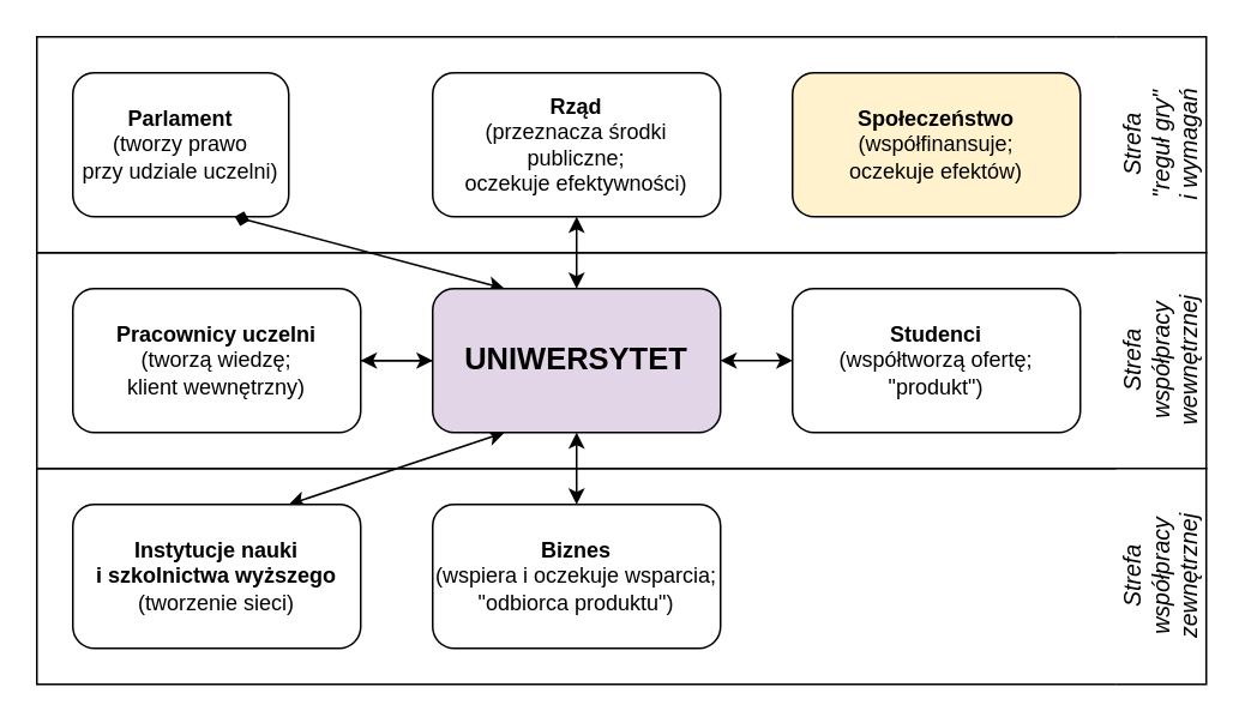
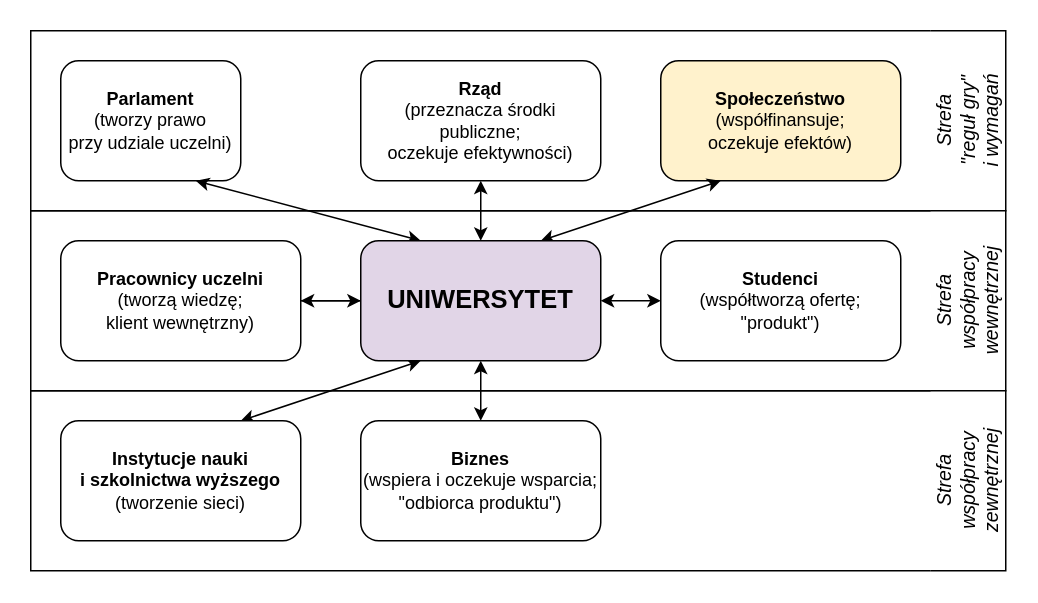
  <mxCell id="0" />
  <mxCell id="1" parent="0" />
  <mxCell id="2" value="&lt;b&gt;Parlament&lt;/b&gt;&lt;br&gt;(tworzy prawo &lt;br&gt;przy udziale uczelni)" style="rounded=1;whiteSpace=wrap;html=1;" parent="1" vertex="1"><mxGeometry x="40" y="40" width="120" height="80" as="geometry" /></mxCell>
  <mxCell id="3" value="" style="edgeStyle=orthogonalEdgeStyle;rounded=0;orthogonalLoop=1;jettySize=auto;html=1;startArrow=classic;startFill=1;" parent="1" source="4" target="10" edge="1"><mxGeometry relative="1" as="geometry" /></mxCell>
  <mxCell id="4" value="&lt;b&gt;Rząd&lt;/b&gt;&lt;br&gt;(przeznacza środki publiczne; &lt;br&gt;oczekuje efektywności)" style="rounded=1;whiteSpace=wrap;html=1;" parent="1" vertex="1"><mxGeometry x="240" y="40" width="160" height="80" as="geometry" /></mxCell>
  <mxCell id="5" value="&lt;b&gt;Społeczeństwo&lt;/b&gt;&lt;br&gt;(współfinansuje; &lt;br&gt;oczekuje efektów)" style="rounded=1;whiteSpace=wrap;html=1;fillColor=#fff2cc;" parent="1" vertex="1"><mxGeometry x="440" y="40" width="160" height="80" as="geometry" /></mxCell>
  <mxCell id="6" value="" style="edgeStyle=orthogonalEdgeStyle;rounded=0;orthogonalLoop=1;jettySize=auto;html=1;" parent="1" source="10" target="13" edge="1"><mxGeometry relative="1" as="geometry" /></mxCell>
  <mxCell id="7" style="rounded=0;orthogonalLoop=1;jettySize=auto;html=1;exitX=0.25;exitY=1;exitDx=0;exitDy=0;entryX=0.75;entryY=0;entryDx=0;entryDy=0;startArrow=classic;startFill=1;" parent="1" source="10" target="16" edge="1"><mxGeometry relative="1" as="geometry" /></mxCell>
- <mxCell id="9" style="rounded=0;orthogonalLoop=1;jettySize=auto;html=1;exitX=0.25;exitY=0;exitDx=0;exitDy=0;entryX=0.75;entryY=1;entryDx=0;entryDy=0;startArrow=classic;startFill=1;endArrow=diamond;" parent="1" source="10" target="2" edge="1"><mxGeometry relative="1" as="geometry" /></mxCell>
+ <mxCell id="8" style="rounded=0;orthogonalLoop=1;jettySize=auto;html=1;exitX=0.75;exitY=0;exitDx=0;exitDy=0;entryX=0.25;entryY=1;entryDx=0;entryDy=0;startArrow=classic;startFill=1;" parent="1" source="10" target="5" edge="1"><mxGeometry relative="1" as="geometry" /></mxCell>
+ <mxCell id="9" style="rounded=0;orthogonalLoop=1;jettySize=auto;html=1;exitX=0.25;exitY=0;exitDx=0;exitDy=0;entryX=0.75;entryY=1;entryDx=0;entryDy=0;startArrow=classic;startFill=1;" parent="1" source="10" target="2" edge="1"><mxGeometry relative="1" as="geometry" /></mxCell>
  <mxCell id="10" value="&lt;b&gt;&lt;font style=&quot;font-size: 17px;&quot;&gt;UNIWERSYTET&lt;/font&gt;&lt;/b&gt;" style="rounded=1;whiteSpace=wrap;html=1;fillColor=#e1d5e7;" parent="1" vertex="1"><mxGeometry x="240" y="160" width="160" height="80" as="geometry" /></mxCell>
  <mxCell id="11" value="" style="edgeStyle=orthogonalEdgeStyle;rounded=0;orthogonalLoop=1;jettySize=auto;html=1;" parent="1" source="13" target="10" edge="1"><mxGeometry relative="1" as="geometry" /></mxCell>
  <mxCell id="12" value="" style="edgeStyle=orthogonalEdgeStyle;rounded=0;orthogonalLoop=1;jettySize=auto;html=1;exitX=1;exitY=0.5;exitDx=0;exitDy=0;startArrow=classic;startFill=1;" parent="1" source="10" target="14" edge="1"><mxGeometry relative="1" as="geometry" /></mxCell>
  <mxCell id="13" value="&lt;b&gt;Pracownicy uczelni&lt;/b&gt;&lt;br&gt;(tworzą wiedzę;&lt;br&gt;klient wewnętrzny)" style="rounded=1;whiteSpace=wrap;html=1;" parent="1" vertex="1"><mxGeometry x="40" y="160" width="160" height="80" as="geometry" /></mxCell>
  <mxCell id="14" value="&lt;b&gt;Studenci&lt;/b&gt;&lt;br&gt;(współtworzą ofertę;&lt;br&gt;&quot;produkt&quot;)" style="rounded=1;whiteSpace=wrap;html=1;" parent="1" vertex="1"><mxGeometry x="440" y="160" width="160" height="80" as="geometry" /></mxCell>
  <mxCell id="15" value="&lt;b&gt;Biznes&lt;/b&gt;&lt;br&gt;(wspiera i oczekuje wsparcia; &lt;br&gt;&quot;odbiorca produktu&quot;)" style="rounded=1;whiteSpace=wrap;html=1;" parent="1" vertex="1"><mxGeometry x="240" y="280" width="160" height="80" as="geometry" /></mxCell>
  <mxCell id="16" value="&lt;b&gt;Instytucje nauki &lt;br&gt;i szkolnictwa wyższego&lt;/b&gt;&lt;br&gt;(tworzenie sieci)" style="rounded=1;whiteSpace=wrap;html=1;" parent="1" vertex="1"><mxGeometry x="40" y="280" width="160" height="80" as="geometry" /></mxCell>
  <mxCell id="17" value="" style="endArrow=classic;startArrow=classic;html=1;rounded=0;entryX=0.5;entryY=1;entryDx=0;entryDy=0;exitX=0.5;exitY=0;exitDx=0;exitDy=0;" parent="1" source="15" target="10" edge="1"><mxGeometry width="50" height="50" relative="1" as="geometry"><mxPoint x="320" y="270" as="sourcePoint" /><mxPoint x="360" y="170" as="targetPoint" /></mxGeometry></mxCell>
  <mxCell id="18" value="&lt;i style=&quot;font-weight: normal; font-size: 13px;&quot;&gt;Strefa&lt;br&gt;&quot;reguł gry&quot;&lt;br&gt;i wymagań&lt;/i&gt;" style="swimlane;horizontal=0;whiteSpace=wrap;html=1;shadow=0;flipH=1;startSize=50;swimlaneLine=0;" parent="1" vertex="1"><mxGeometry x="20" y="20" width="650" height="120" as="geometry" /></mxCell>
  <mxCell id="19" value="&lt;i style=&quot;font-weight: normal; font-size: 13px;&quot;&gt;Strefa&lt;br&gt;współpracy wewnętrznej&lt;/i&gt;" style="swimlane;horizontal=0;whiteSpace=wrap;html=1;shadow=0;flipH=1;startSize=50;swimlaneLine=0;" parent="1" vertex="1"><mxGeometry x="20" y="140" width="650" height="120" as="geometry" /></mxCell>
  <mxCell id="20" value="&lt;i style=&quot;font-weight: normal; font-size: 13px;&quot;&gt;Strefa&lt;br&gt;współpracy zewnętrznej&lt;/i&gt;" style="swimlane;horizontal=0;whiteSpace=wrap;html=1;shadow=0;flipH=1;startSize=50;swimlaneLine=0;" parent="1" vertex="1"><mxGeometry x="20" y="260" width="650" height="120" as="geometry" /></mxCell>
